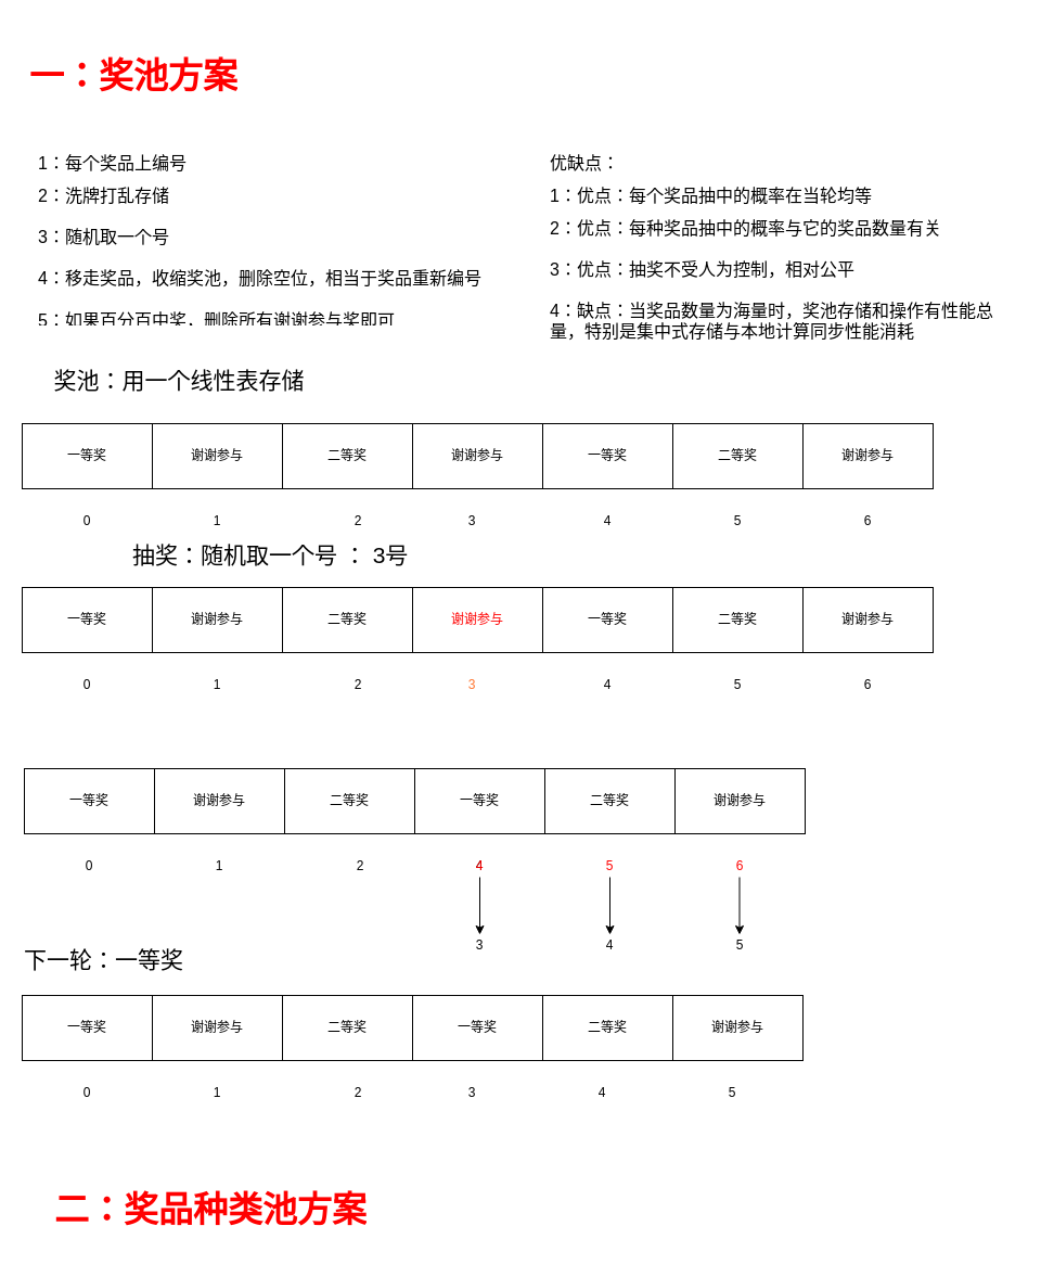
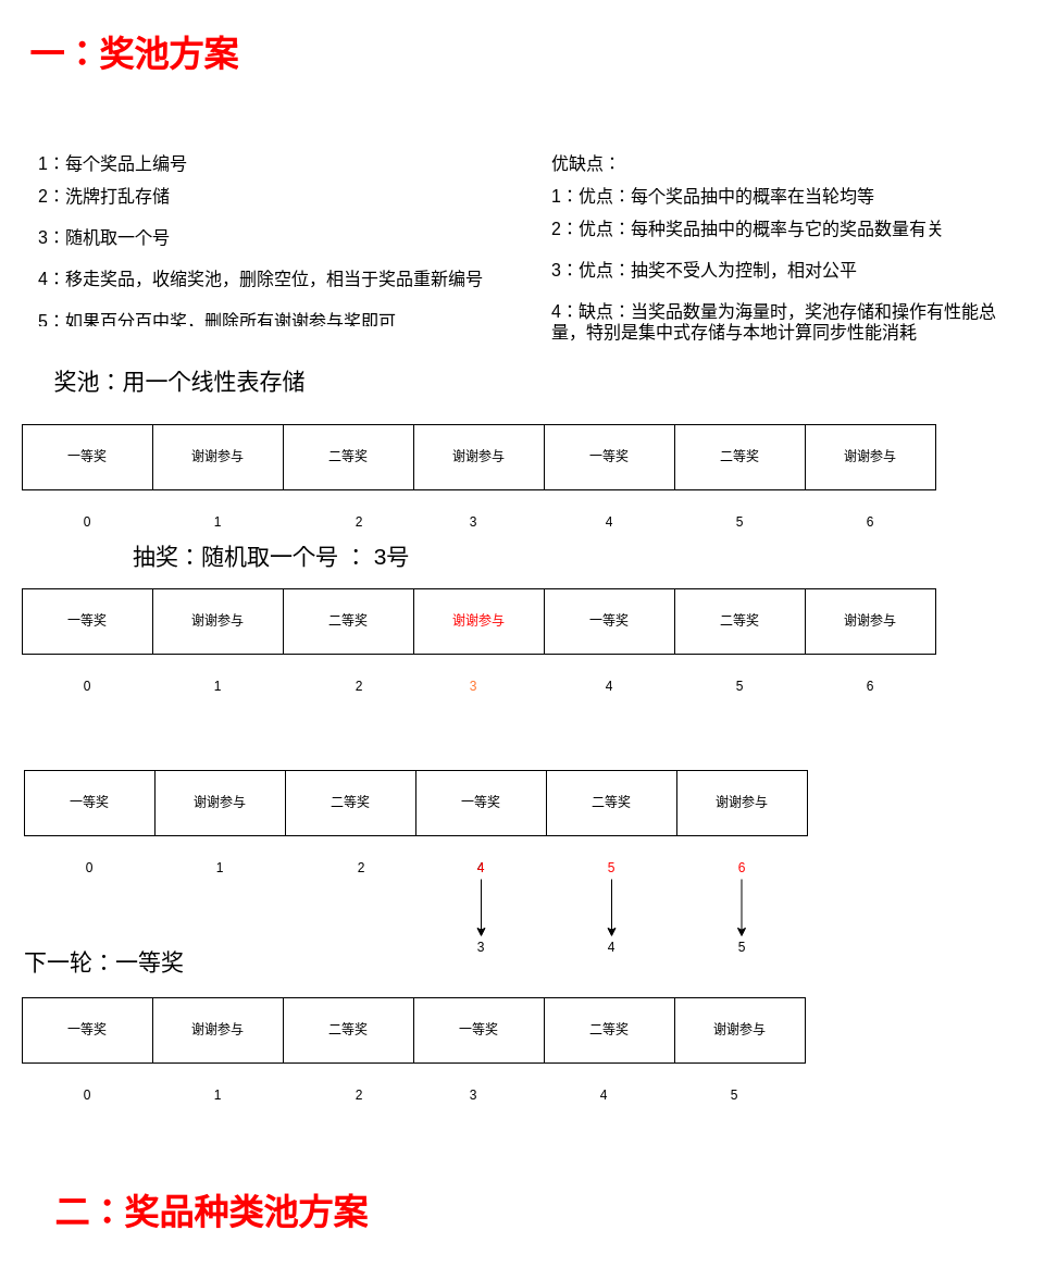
  <mxCell id="0" />
  <mxCell id="1" parent="0" />
  <mxCell id="2" value="" style="rounded=0;whiteSpace=wrap;html=1;" vertex="1" parent="1"><mxGeometry x="20" y="390" width="830" height="60" as="geometry" /></mxCell>
  <mxCell id="3" value="一等奖" style="rounded=0;whiteSpace=wrap;html=1;" vertex="1" parent="1"><mxGeometry x="20" y="390" width="120" height="60" as="geometry" /></mxCell>
  <mxCell id="4" value="谢谢参与" style="rounded=0;whiteSpace=wrap;html=1;" vertex="1" parent="1"><mxGeometry x="140" y="390" width="120" height="60" as="geometry" /></mxCell>
  <mxCell id="5" value="二等奖" style="rounded=0;whiteSpace=wrap;html=1;" vertex="1" parent="1"><mxGeometry x="260" y="390" width="120" height="60" as="geometry" /></mxCell>
  <mxCell id="6" value="&lt;span&gt;谢谢参与&lt;/span&gt;" style="rounded=0;whiteSpace=wrap;html=1;" vertex="1" parent="1"><mxGeometry x="380" y="390" width="120" height="60" as="geometry" /></mxCell>
  <mxCell id="7" value="一等奖" style="rounded=0;whiteSpace=wrap;html=1;" vertex="1" parent="1"><mxGeometry x="500" y="390" width="120" height="60" as="geometry" /></mxCell>
  <mxCell id="8" value="二等奖" style="rounded=0;whiteSpace=wrap;html=1;" vertex="1" parent="1"><mxGeometry x="620" y="390" width="120" height="60" as="geometry" /></mxCell>
  <mxCell id="9" value="&lt;span&gt;谢谢参与&lt;/span&gt;" style="rounded=0;whiteSpace=wrap;html=1;" vertex="1" parent="1"><mxGeometry x="740" y="390" width="120" height="60" as="geometry" /></mxCell>
  <mxCell id="10" value="0" style="text;html=1;strokeColor=none;fillColor=none;align=center;verticalAlign=middle;whiteSpace=wrap;rounded=0;" vertex="1" parent="1"><mxGeometry x="60" y="470" width="40" height="20" as="geometry" /></mxCell>
  <mxCell id="11" value="4" style="text;html=1;strokeColor=none;fillColor=none;align=center;verticalAlign=middle;whiteSpace=wrap;rounded=0;" vertex="1" parent="1"><mxGeometry x="540" y="470" width="40" height="20" as="geometry" /></mxCell>
  <mxCell id="12" value="3" style="text;html=1;strokeColor=none;fillColor=none;align=center;verticalAlign=middle;whiteSpace=wrap;rounded=0;" vertex="1" parent="1"><mxGeometry x="415" y="470" width="40" height="20" as="geometry" /></mxCell>
  <mxCell id="13" value="2" style="text;html=1;strokeColor=none;fillColor=none;align=center;verticalAlign=middle;whiteSpace=wrap;rounded=0;" vertex="1" parent="1"><mxGeometry x="310" y="470" width="40" height="20" as="geometry" /></mxCell>
  <mxCell id="14" value="1" style="text;html=1;strokeColor=none;fillColor=none;align=center;verticalAlign=middle;whiteSpace=wrap;rounded=0;" vertex="1" parent="1"><mxGeometry x="180" y="470" width="40" height="20" as="geometry" /></mxCell>
  <mxCell id="15" value="5" style="text;html=1;strokeColor=none;fillColor=none;align=center;verticalAlign=middle;whiteSpace=wrap;rounded=0;" vertex="1" parent="1"><mxGeometry x="660" y="470" width="40" height="20" as="geometry" /></mxCell>
  <mxCell id="16" value="6" style="text;html=1;strokeColor=none;fillColor=none;align=center;verticalAlign=middle;whiteSpace=wrap;rounded=0;" vertex="1" parent="1"><mxGeometry x="780" y="470" width="40" height="20" as="geometry" /></mxCell>
  <mxCell id="17" value="奖池：用一个线性表存储" style="text;html=1;strokeColor=none;fillColor=none;align=center;verticalAlign=middle;whiteSpace=wrap;rounded=0;fontSize=21;" vertex="1" parent="1"><mxGeometry x="35" y="340" width="260" height="20" as="geometry" /></mxCell>
  <mxCell id="18" value="&lt;h1 style=&quot;font-size: 16px&quot;&gt;&lt;span style=&quot;font-weight: normal ; font-size: 16px&quot;&gt;1：每个奖品上编号&lt;/span&gt;&lt;/h1&gt;&lt;div&gt;&lt;span style=&quot;font-weight: normal ; font-size: 16px&quot;&gt;2：洗牌打乱存储&lt;/span&gt;&lt;/div&gt;&lt;div&gt;&lt;span style=&quot;font-weight: normal ; font-size: 16px&quot;&gt;&lt;br&gt;&lt;/span&gt;&lt;/div&gt;&lt;div&gt;&lt;span style=&quot;font-weight: normal ; font-size: 16px&quot;&gt;3：随机取一个号&lt;/span&gt;&lt;/div&gt;&lt;div&gt;&lt;span style=&quot;font-weight: normal ; font-size: 16px&quot;&gt;&lt;br&gt;&lt;/span&gt;&lt;/div&gt;&lt;div&gt;&lt;span style=&quot;font-weight: normal ; font-size: 16px&quot;&gt;4：移走奖品，收缩奖池，删除空位，相当于奖品重新编号&lt;/span&gt;&lt;/div&gt;&lt;div&gt;&lt;span style=&quot;font-weight: normal ; font-size: 16px&quot;&gt;&lt;br&gt;&lt;/span&gt;&lt;/div&gt;&lt;div&gt;&lt;span style=&quot;font-weight: normal ; font-size: 16px&quot;&gt;5：如果百分百中奖，删除所有谢谢参与奖即可&lt;/span&gt;&lt;/div&gt;" style="text;html=1;strokeColor=none;fillColor=none;spacing=5;spacingTop=-20;whiteSpace=wrap;overflow=hidden;rounded=0;fontSize=16;fontStyle=1" vertex="1" parent="1"><mxGeometry x="30" y="140" width="448" height="160" as="geometry" /></mxCell>
  <mxCell id="19" value="" style="rounded=0;whiteSpace=wrap;html=1;" vertex="1" parent="1"><mxGeometry x="20" y="541" width="830" height="60" as="geometry" /></mxCell>
  <mxCell id="20" value="一等奖" style="rounded=0;whiteSpace=wrap;html=1;" vertex="1" parent="1"><mxGeometry x="20" y="541" width="120" height="60" as="geometry" /></mxCell>
  <mxCell id="21" value="谢谢参与" style="rounded=0;whiteSpace=wrap;html=1;" vertex="1" parent="1"><mxGeometry x="140" y="541" width="120" height="60" as="geometry" /></mxCell>
  <mxCell id="22" value="二等奖" style="rounded=0;whiteSpace=wrap;html=1;" vertex="1" parent="1"><mxGeometry x="260" y="541" width="120" height="60" as="geometry" /></mxCell>
  <mxCell id="23" value="&lt;span&gt;谢谢参与&lt;/span&gt;" style="rounded=0;whiteSpace=wrap;html=1;fontColor=#FF0000;" vertex="1" parent="1"><mxGeometry x="380" y="541" width="120" height="60" as="geometry" /></mxCell>
  <mxCell id="24" value="一等奖" style="rounded=0;whiteSpace=wrap;html=1;" vertex="1" parent="1"><mxGeometry x="500" y="541" width="120" height="60" as="geometry" /></mxCell>
  <mxCell id="25" value="二等奖" style="rounded=0;whiteSpace=wrap;html=1;" vertex="1" parent="1"><mxGeometry x="620" y="541" width="120" height="60" as="geometry" /></mxCell>
  <mxCell id="26" value="&lt;span&gt;谢谢参与&lt;/span&gt;" style="rounded=0;whiteSpace=wrap;html=1;" vertex="1" parent="1"><mxGeometry x="740" y="541" width="120" height="60" as="geometry" /></mxCell>
  <mxCell id="27" value="0" style="text;html=1;strokeColor=none;fillColor=none;align=center;verticalAlign=middle;whiteSpace=wrap;rounded=0;" vertex="1" parent="1"><mxGeometry x="60" y="621" width="40" height="20" as="geometry" /></mxCell>
  <mxCell id="28" value="4" style="text;html=1;strokeColor=none;fillColor=none;align=center;verticalAlign=middle;whiteSpace=wrap;rounded=0;" vertex="1" parent="1"><mxGeometry x="540" y="621" width="40" height="20" as="geometry" /></mxCell>
  <mxCell id="29" value="3" style="text;html=1;strokeColor=none;fillColor=none;align=center;verticalAlign=middle;whiteSpace=wrap;rounded=0;fontColor=#FF7530;" vertex="1" parent="1"><mxGeometry x="415" y="621" width="40" height="20" as="geometry" /></mxCell>
  <mxCell id="30" value="2" style="text;html=1;strokeColor=none;fillColor=none;align=center;verticalAlign=middle;whiteSpace=wrap;rounded=0;" vertex="1" parent="1"><mxGeometry x="310" y="621" width="40" height="20" as="geometry" /></mxCell>
  <mxCell id="31" value="1" style="text;html=1;strokeColor=none;fillColor=none;align=center;verticalAlign=middle;whiteSpace=wrap;rounded=0;" vertex="1" parent="1"><mxGeometry x="180" y="621" width="40" height="20" as="geometry" /></mxCell>
  <mxCell id="32" value="5" style="text;html=1;strokeColor=none;fillColor=none;align=center;verticalAlign=middle;whiteSpace=wrap;rounded=0;" vertex="1" parent="1"><mxGeometry x="660" y="621" width="40" height="20" as="geometry" /></mxCell>
  <mxCell id="33" value="6" style="text;html=1;strokeColor=none;fillColor=none;align=center;verticalAlign=middle;whiteSpace=wrap;rounded=0;" vertex="1" parent="1"><mxGeometry x="780" y="621" width="40" height="20" as="geometry" /></mxCell>
  <mxCell id="34" value="抽奖：随机取一个号 ： 3号" style="text;html=1;strokeColor=none;fillColor=none;align=left;verticalAlign=middle;whiteSpace=wrap;rounded=0;fontSize=21;" vertex="1" parent="1"><mxGeometry x="120" y="501" width="260" height="20" as="geometry" /></mxCell>
  <mxCell id="35" value="一等奖" style="rounded=0;whiteSpace=wrap;html=1;" vertex="1" parent="1"><mxGeometry x="22" y="708" width="120" height="60" as="geometry" /></mxCell>
  <mxCell id="36" value="谢谢参与" style="rounded=0;whiteSpace=wrap;html=1;" vertex="1" parent="1"><mxGeometry x="142" y="708" width="120" height="60" as="geometry" /></mxCell>
  <mxCell id="37" value="二等奖" style="rounded=0;whiteSpace=wrap;html=1;" vertex="1" parent="1"><mxGeometry x="262" y="708" width="120" height="60" as="geometry" /></mxCell>
  <mxCell id="38" value="一等奖" style="rounded=0;whiteSpace=wrap;html=1;" vertex="1" parent="1"><mxGeometry x="382" y="708" width="120" height="60" as="geometry" /></mxCell>
  <mxCell id="39" value="二等奖" style="rounded=0;whiteSpace=wrap;html=1;" vertex="1" parent="1"><mxGeometry x="502" y="708" width="120" height="60" as="geometry" /></mxCell>
  <mxCell id="40" value="&lt;span&gt;谢谢参与&lt;/span&gt;" style="rounded=0;whiteSpace=wrap;html=1;" vertex="1" parent="1"><mxGeometry x="622" y="708" width="120" height="60" as="geometry" /></mxCell>
  <mxCell id="41" value="0" style="text;html=1;strokeColor=none;fillColor=none;align=center;verticalAlign=middle;whiteSpace=wrap;rounded=0;" vertex="1" parent="1"><mxGeometry x="62" y="788" width="40" height="20" as="geometry" /></mxCell>
  <mxCell id="42" value="4" style="text;html=1;strokeColor=none;fillColor=none;align=center;verticalAlign=middle;whiteSpace=wrap;rounded=0;" vertex="1" parent="1"><mxGeometry x="422" y="788" width="40" height="20" as="geometry" /></mxCell>
  <mxCell id="43" value="2" style="text;html=1;strokeColor=none;fillColor=none;align=center;verticalAlign=middle;whiteSpace=wrap;rounded=0;" vertex="1" parent="1"><mxGeometry x="312" y="788" width="40" height="20" as="geometry" /></mxCell>
  <mxCell id="44" value="1" style="text;html=1;strokeColor=none;fillColor=none;align=center;verticalAlign=middle;whiteSpace=wrap;rounded=0;" vertex="1" parent="1"><mxGeometry x="182" y="788" width="40" height="20" as="geometry" /></mxCell>
  <mxCell id="45" value="5" style="text;html=1;strokeColor=none;fillColor=none;align=center;verticalAlign=middle;whiteSpace=wrap;rounded=0;fontColor=#FF0000;" vertex="1" parent="1"><mxGeometry x="542" y="788" width="40" height="20" as="geometry" /></mxCell>
  <mxCell id="46" value="6" style="text;html=1;strokeColor=none;fillColor=none;align=center;verticalAlign=middle;whiteSpace=wrap;rounded=0;fontColor=#FF0000;" vertex="1" parent="1"><mxGeometry x="662" y="788" width="40" height="20" as="geometry" /></mxCell>
  <mxCell id="47" value="4" style="text;html=1;strokeColor=none;fillColor=none;align=center;verticalAlign=middle;whiteSpace=wrap;rounded=0;fontColor=#FF0000;" vertex="1" parent="1"><mxGeometry x="422" y="788" width="40" height="20" as="geometry" /></mxCell>
  <mxCell id="48" value="3" style="text;html=1;strokeColor=none;fillColor=none;align=center;verticalAlign=middle;whiteSpace=wrap;rounded=0;" vertex="1" parent="1"><mxGeometry x="422" y="861" width="40" height="20" as="geometry" /></mxCell>
  <mxCell id="49" value="5" style="text;html=1;strokeColor=none;fillColor=none;align=center;verticalAlign=middle;whiteSpace=wrap;rounded=0;" vertex="1" parent="1"><mxGeometry x="662" y="861" width="40" height="20" as="geometry" /></mxCell>
  <mxCell id="50" value="4" style="text;html=1;strokeColor=none;fillColor=none;align=center;verticalAlign=middle;whiteSpace=wrap;rounded=0;" vertex="1" parent="1"><mxGeometry x="542" y="861" width="40" height="20" as="geometry" /></mxCell>
  <mxCell id="51" value="" style="endArrow=classic;html=1;fontSize=16;fontColor=#FF0000;entryX=0.5;entryY=0;entryDx=0;entryDy=0;exitX=0.5;exitY=1;exitDx=0;exitDy=0;" edge="1" parent="1" source="47" target="48"><mxGeometry width="50" height="50" relative="1" as="geometry"><mxPoint x="442" y="821" as="sourcePoint" /><mxPoint x="350" y="901" as="targetPoint" /></mxGeometry></mxCell>
  <mxCell id="52" value="" style="endArrow=classic;html=1;fontSize=16;fontColor=#FF0000;entryX=0.5;entryY=0;entryDx=0;entryDy=0;exitX=0.5;exitY=1;exitDx=0;exitDy=0;" edge="1" parent="1"><mxGeometry width="50" height="50" relative="1" as="geometry"><mxPoint x="562" y="808" as="sourcePoint" /><mxPoint x="562" y="861" as="targetPoint" /></mxGeometry></mxCell>
  <mxCell id="53" value="" style="endArrow=classic;html=1;fontSize=16;fontColor=#FF0000;entryX=0.5;entryY=0;entryDx=0;entryDy=0;exitX=0.5;exitY=1;exitDx=0;exitDy=0;" edge="1" parent="1"><mxGeometry width="50" height="50" relative="1" as="geometry"><mxPoint x="681.5" y="808" as="sourcePoint" /><mxPoint x="681.5" y="861" as="targetPoint" /></mxGeometry></mxCell>
  <mxCell id="54" value="一等奖" style="rounded=0;whiteSpace=wrap;html=1;" vertex="1" parent="1"><mxGeometry x="20" y="917" width="120" height="60" as="geometry" /></mxCell>
  <mxCell id="55" value="谢谢参与" style="rounded=0;whiteSpace=wrap;html=1;" vertex="1" parent="1"><mxGeometry x="140" y="917" width="120" height="60" as="geometry" /></mxCell>
  <mxCell id="56" value="二等奖" style="rounded=0;whiteSpace=wrap;html=1;" vertex="1" parent="1"><mxGeometry x="260" y="917" width="120" height="60" as="geometry" /></mxCell>
  <mxCell id="57" value="一等奖" style="rounded=0;whiteSpace=wrap;html=1;" vertex="1" parent="1"><mxGeometry x="380" y="917" width="120" height="60" as="geometry" /></mxCell>
  <mxCell id="58" value="二等奖" style="rounded=0;whiteSpace=wrap;html=1;" vertex="1" parent="1"><mxGeometry x="500" y="917" width="120" height="60" as="geometry" /></mxCell>
  <mxCell id="59" value="&lt;span&gt;谢谢参与&lt;/span&gt;" style="rounded=0;whiteSpace=wrap;html=1;" vertex="1" parent="1"><mxGeometry x="620" y="917" width="120" height="60" as="geometry" /></mxCell>
  <mxCell id="60" value="0" style="text;html=1;strokeColor=none;fillColor=none;align=center;verticalAlign=middle;whiteSpace=wrap;rounded=0;" vertex="1" parent="1"><mxGeometry x="60" y="997" width="40" height="20" as="geometry" /></mxCell>
  <mxCell id="61" value="2" style="text;html=1;strokeColor=none;fillColor=none;align=center;verticalAlign=middle;whiteSpace=wrap;rounded=0;" vertex="1" parent="1"><mxGeometry x="310" y="997" width="40" height="20" as="geometry" /></mxCell>
  <mxCell id="62" value="1" style="text;html=1;strokeColor=none;fillColor=none;align=center;verticalAlign=middle;whiteSpace=wrap;rounded=0;" vertex="1" parent="1"><mxGeometry x="180" y="997" width="40" height="20" as="geometry" /></mxCell>
  <mxCell id="63" value="下一轮：一等奖" style="text;html=1;strokeColor=none;fillColor=none;align=left;verticalAlign=middle;whiteSpace=wrap;rounded=0;fontSize=21;" vertex="1" parent="1"><mxGeometry x="20" y="874" width="578" height="20" as="geometry" /></mxCell>
  <mxCell id="64" value="3" style="text;html=1;strokeColor=none;fillColor=none;align=center;verticalAlign=middle;whiteSpace=wrap;rounded=0;" vertex="1" parent="1"><mxGeometry x="415" y="997" width="40" height="20" as="geometry" /></mxCell>
  <mxCell id="65" value="5" style="text;html=1;strokeColor=none;fillColor=none;align=center;verticalAlign=middle;whiteSpace=wrap;rounded=0;" vertex="1" parent="1"><mxGeometry x="655" y="997" width="40" height="20" as="geometry" /></mxCell>
  <mxCell id="66" value="4" style="text;html=1;strokeColor=none;fillColor=none;align=center;verticalAlign=middle;whiteSpace=wrap;rounded=0;" vertex="1" parent="1"><mxGeometry x="535" y="997" width="40" height="20" as="geometry" /></mxCell>
  <mxCell id="67" value="&lt;h1 style=&quot;font-size: 16px&quot;&gt;&lt;span style=&quot;font-weight: 400&quot;&gt;优缺点：&lt;/span&gt;&lt;/h1&gt;&lt;h1 style=&quot;font-size: 16px&quot;&gt;&lt;span style=&quot;font-weight: normal ; font-size: 16px&quot;&gt;1：优点：每个奖品抽中的概率在当轮均等&lt;/span&gt;&lt;/h1&gt;&lt;div&gt;&lt;span style=&quot;font-weight: normal ; font-size: 16px&quot;&gt;2：优点：每种奖品抽中的概率与它的奖品数量有关&lt;/span&gt;&lt;/div&gt;&lt;div&gt;&lt;span style=&quot;font-weight: normal ; font-size: 16px&quot;&gt;&lt;br&gt;&lt;/span&gt;&lt;/div&gt;&lt;div&gt;&lt;span style=&quot;font-weight: normal ; font-size: 16px&quot;&gt;3：优点：抽奖不受人为控制，相对公平&lt;/span&gt;&lt;/div&gt;&lt;div&gt;&lt;span style=&quot;font-weight: normal ; font-size: 16px&quot;&gt;&lt;br&gt;&lt;/span&gt;&lt;/div&gt;&lt;div&gt;&lt;span style=&quot;font-weight: normal ; font-size: 16px&quot;&gt;4：缺点：当奖品数量为海量时，奖池存储和操作有性能总量，特别是集中式存储与本地计算同步性能消耗&lt;br&gt;&lt;/span&gt;&lt;/div&gt;" style="text;html=1;strokeColor=none;fillColor=none;spacing=5;spacingTop=-20;whiteSpace=wrap;overflow=hidden;rounded=0;fontSize=16;fontStyle=1" vertex="1" parent="1"><mxGeometry x="502" y="140" width="448" height="180" as="geometry" /></mxCell>
- <mxCell id="68" value="&lt;h1&gt;一：奖池方案&lt;/h1&gt;" style="text;html=1;strokeColor=none;fillColor=none;spacing=5;spacingTop=-20;whiteSpace=wrap;overflow=hidden;rounded=0;fontSize=16;fontColor=#FF0000;align=left;" vertex="1" parent="1"><mxGeometry x="22" y="40" width="428" height="70" as="geometry" /></mxCell>
+ <mxCell id="68" value="&lt;h1&gt;一：奖池方案&lt;/h1&gt;" style="text;html=1;strokeColor=none;fillColor=none;spacing=5;spacingTop=-20;whiteSpace=wrap;overflow=hidden;rounded=0;fontSize=16;fontColor=#FF0000;align=left;" vertex="1" parent="1"><mxGeometry x="22" y="20" width="428" height="70" as="geometry" /></mxCell>
  <mxCell id="69" value="&lt;h1&gt;二：奖品种类池方案&lt;/h1&gt;" style="text;html=1;strokeColor=none;fillColor=none;spacing=5;spacingTop=-20;whiteSpace=wrap;overflow=hidden;rounded=0;fontSize=16;fontColor=#FF0000;align=left;" vertex="1" parent="1"><mxGeometry x="45" y="1085" width="428" height="70" as="geometry" /></mxCell>
